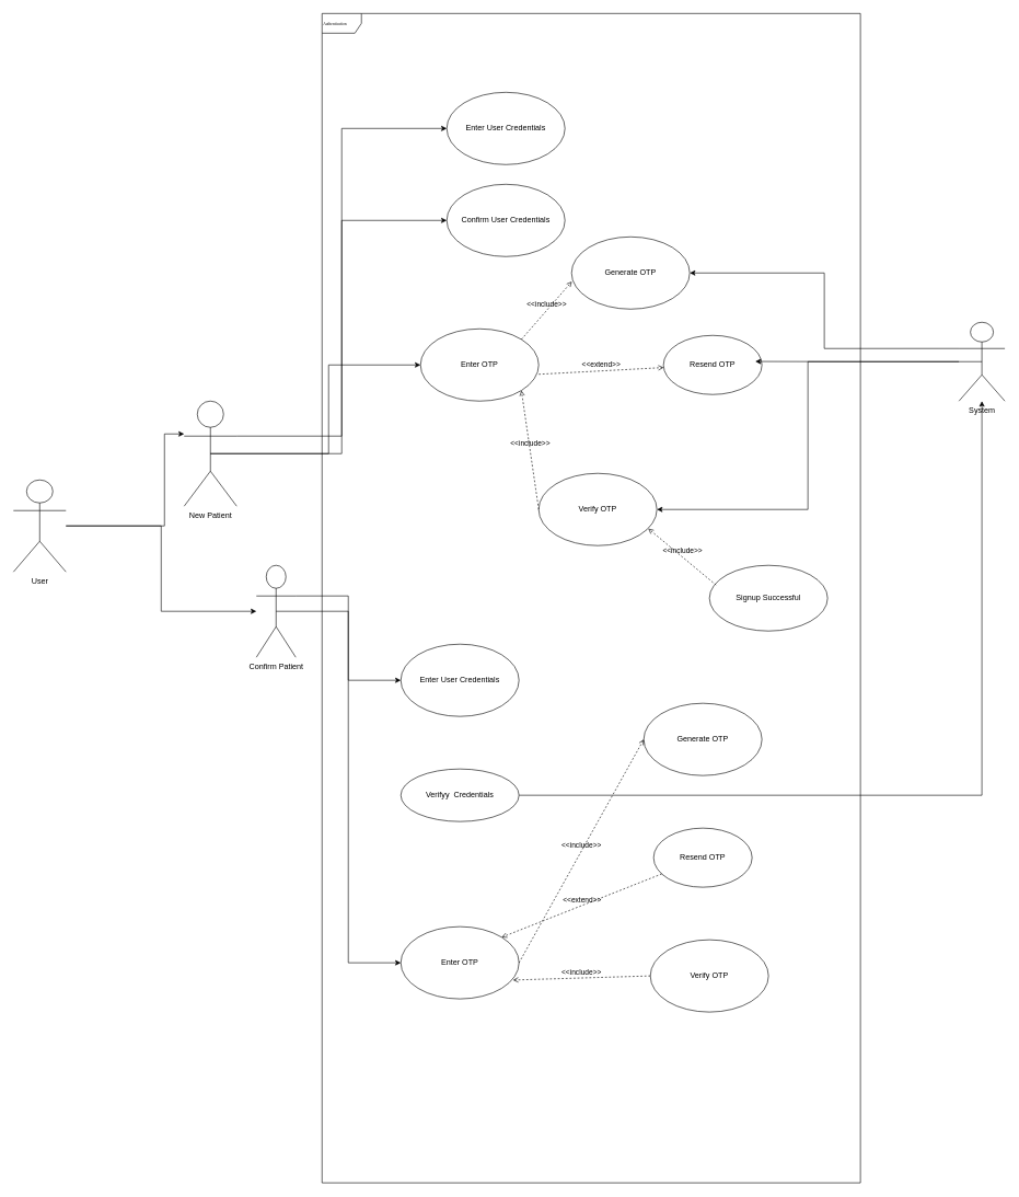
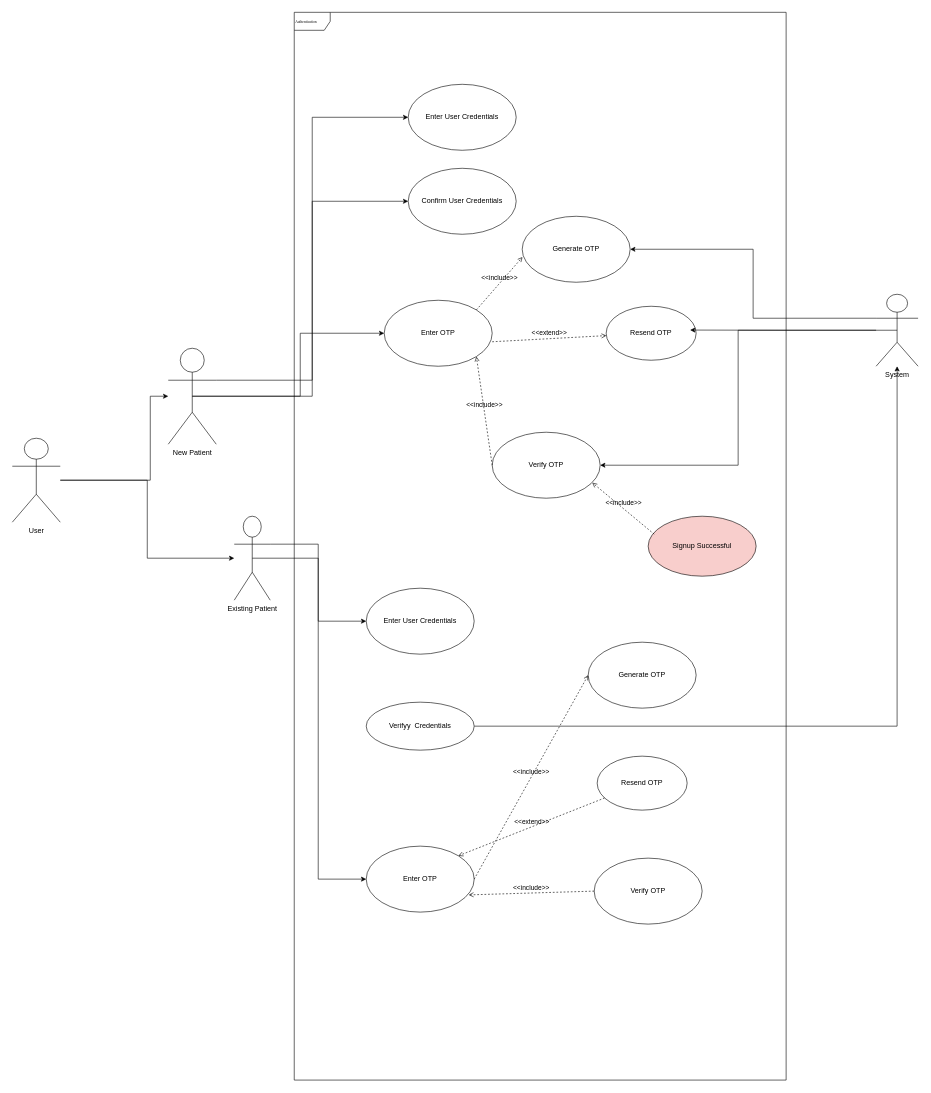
  <mxCell id="0" />
  <mxCell id="1" parent="0" />
  <mxCell id="2" value="&lt;font style=&quot;font-size: 6px;&quot;&gt;Authentication&lt;/font&gt;" style="shape=umlFrame;whiteSpace=wrap;html=1;rounded=0;shadow=0;comic=0;labelBackgroundColor=none;strokeWidth=1;fontFamily=Verdana;fontSize=10;align=left;" parent="1" vertex="1"><mxGeometry x="490" y="20" width="820" height="1780" as="geometry" /></mxCell>
  <mxCell id="3" value="" style="edgeStyle=orthogonalEdgeStyle;rounded=0;orthogonalLoop=1;jettySize=auto;html=1;" edge="1" parent="1" source="5" target="12"><mxGeometry relative="1" as="geometry"><Array as="points"><mxPoint x="250" y="800" /><mxPoint x="250" y="660" /></Array></mxGeometry></mxCell>
  <mxCell id="4" value="" style="edgeStyle=orthogonalEdgeStyle;rounded=0;orthogonalLoop=1;jettySize=auto;html=1;" edge="1" parent="1" source="5" target="15"><mxGeometry relative="1" as="geometry" /></mxCell>
  <mxCell id="5" value="User" style="shape=umlActor;verticalLabelPosition=bottom;verticalAlign=top;html=1;outlineConnect=0;" vertex="1" parent="1"><mxGeometry x="20" y="730" width="80" height="140" as="geometry" /></mxCell>
  <mxCell id="6" style="edgeStyle=orthogonalEdgeStyle;rounded=0;orthogonalLoop=1;jettySize=auto;html=1;exitX=0;exitY=0.333;exitDx=0;exitDy=0;exitPerimeter=0;entryX=1;entryY=0.5;entryDx=0;entryDy=0;" edge="1" parent="1" source="8" target="18"><mxGeometry relative="1" as="geometry" /></mxCell>
  <mxCell id="7" style="edgeStyle=orthogonalEdgeStyle;rounded=0;orthogonalLoop=1;jettySize=auto;html=1;entryX=1;entryY=0.5;entryDx=0;entryDy=0;" edge="1" parent="1" source="8" target="20"><mxGeometry relative="1" as="geometry" /></mxCell>
  <mxCell id="8" value="System" style="shape=umlActor;verticalLabelPosition=bottom;verticalAlign=top;html=1;outlineConnect=0;" vertex="1" parent="1"><mxGeometry x="1460" y="490" width="70" height="120" as="geometry" /></mxCell>
  <mxCell id="9" style="edgeStyle=orthogonalEdgeStyle;rounded=0;orthogonalLoop=1;jettySize=auto;html=1;exitX=1;exitY=0.333;exitDx=0;exitDy=0;exitPerimeter=0;entryX=0;entryY=0.5;entryDx=0;entryDy=0;" edge="1" parent="1" source="12" target="16"><mxGeometry relative="1" as="geometry" /></mxCell>
  <mxCell id="10" style="edgeStyle=orthogonalEdgeStyle;rounded=0;orthogonalLoop=1;jettySize=auto;html=1;exitX=0.5;exitY=0.5;exitDx=0;exitDy=0;exitPerimeter=0;entryX=0;entryY=0.5;entryDx=0;entryDy=0;" edge="1" parent="1" source="12" target="17"><mxGeometry relative="1" as="geometry" /></mxCell>
  <mxCell id="11" style="edgeStyle=orthogonalEdgeStyle;rounded=0;orthogonalLoop=1;jettySize=auto;html=1;exitX=0.5;exitY=0.5;exitDx=0;exitDy=0;exitPerimeter=0;" edge="1" parent="1" source="12" target="19"><mxGeometry relative="1" as="geometry" /></mxCell>
- <mxCell id="12" value="New Patient" style="shape=umlActor;verticalLabelPosition=bottom;verticalAlign=top;html=1;outlineConnect=0;" vertex="1" parent="1"><mxGeometry x="280" y="610" width="80" height="160" as="geometry" /></mxCell>
+ <mxCell id="12" value="New Patient" style="shape=umlActor;verticalLabelPosition=bottom;verticalAlign=top;html=1;outlineConnect=0;" vertex="1" parent="1"><mxGeometry x="280" y="580" width="80" height="160" as="geometry" /></mxCell>
  <mxCell id="13" style="edgeStyle=orthogonalEdgeStyle;rounded=0;orthogonalLoop=1;jettySize=auto;html=1;exitX=1;exitY=0.333;exitDx=0;exitDy=0;exitPerimeter=0;" edge="1" parent="1" source="15" target="26"><mxGeometry relative="1" as="geometry" /></mxCell>
  <mxCell id="14" style="edgeStyle=orthogonalEdgeStyle;rounded=0;orthogonalLoop=1;jettySize=auto;html=1;exitX=0.5;exitY=0.5;exitDx=0;exitDy=0;exitPerimeter=0;entryX=0;entryY=0.5;entryDx=0;entryDy=0;" edge="1" parent="1" source="15" target="30"><mxGeometry relative="1" as="geometry" /></mxCell>
- <mxCell id="15" value="Confirm Patient" style="shape=umlActor;verticalLabelPosition=bottom;verticalAlign=top;html=1;outlineConnect=0;" vertex="1" parent="1"><mxGeometry x="390" y="860" width="60" height="140" as="geometry" /></mxCell>
+ <mxCell id="15" value="Existing Patient" style="shape=umlActor;verticalLabelPosition=bottom;verticalAlign=top;html=1;outlineConnect=0;" vertex="1" parent="1"><mxGeometry x="390" y="860" width="60" height="140" as="geometry" /></mxCell>
  <mxCell id="16" value="Enter User Credentials" style="ellipse;whiteSpace=wrap;html=1;" vertex="1" parent="1"><mxGeometry x="680" y="140" width="180" height="110" as="geometry" /></mxCell>
  <mxCell id="17" value="Confirm User Credentials" style="ellipse;whiteSpace=wrap;html=1;" vertex="1" parent="1"><mxGeometry x="680" y="280" width="180" height="110" as="geometry" /></mxCell>
  <mxCell id="18" value="Generate OTP&lt;span style=&quot;color: rgba(0, 0, 0, 0); font-family: monospace; font-size: 0px; text-align: start; text-wrap: nowrap;&quot;&gt;%3CmxGraphModel%3E%3Croot%3E%3CmxCell%20id%3D%220%22%2F%3E%3CmxCell%20id%3D%221%22%20parent%3D%220%22%2F%3E%3CmxCell%20id%3D%222%22%20value%3D%22Confirm%20Your%20Credentials%22%20style%3D%22ellipse%3BwhiteSpace%3Dwrap%3Bhtml%3D1%3B%22%20vertex%3D%221%22%20parent%3D%221%22%3E%3CmxGeometry%20x%3D%221510%22%20y%3D%22410%22%20width%3D%22180%22%20height%3D%22110%22%20as%3D%22geometry%22%2F%3E%3C%2FmxCell%3E%3C%2Froot%3E%3C%2FmxGraphModel%3E&lt;/span&gt;" style="ellipse;whiteSpace=wrap;html=1;" vertex="1" parent="1"><mxGeometry x="870" y="360" width="180" height="110" as="geometry" /></mxCell>
  <mxCell id="19" value="Enter OTP" style="ellipse;whiteSpace=wrap;html=1;" vertex="1" parent="1"><mxGeometry x="640" y="500" width="180" height="110" as="geometry" /></mxCell>
  <mxCell id="20" value="Verify OTP" style="ellipse;whiteSpace=wrap;html=1;" vertex="1" parent="1"><mxGeometry x="820" y="720" width="180" height="110" as="geometry" /></mxCell>
  <mxCell id="21" value="Resend OTP" style="ellipse;whiteSpace=wrap;html=1;" vertex="1" parent="1"><mxGeometry x="1010" y="510" width="150" height="90" as="geometry" /></mxCell>
  <mxCell id="22" value="&amp;lt;&amp;lt;include&amp;gt;&amp;gt;" style="html=1;verticalAlign=bottom;labelBackgroundColor=none;endArrow=open;endFill=0;dashed=1;rounded=0;exitX=1;exitY=0;exitDx=0;exitDy=0;entryX=0.003;entryY=0.618;entryDx=0;entryDy=0;entryPerimeter=0;" edge="1" parent="1" source="19" target="18"><mxGeometry width="160" relative="1" as="geometry"><mxPoint x="690" y="710" as="sourcePoint" /><mxPoint x="850" y="710" as="targetPoint" /></mxGeometry></mxCell>
  <mxCell id="23" value="&amp;lt;&amp;lt;include&amp;gt;&amp;gt;" style="html=1;verticalAlign=bottom;labelBackgroundColor=none;endArrow=open;endFill=0;dashed=1;rounded=0;exitX=0;exitY=0.5;exitDx=0;exitDy=0;entryX=1;entryY=1;entryDx=0;entryDy=0;" edge="1" parent="1" source="20" target="19"><mxGeometry width="160" relative="1" as="geometry"><mxPoint x="690" y="710" as="sourcePoint" /><mxPoint x="850" y="710" as="targetPoint" /></mxGeometry></mxCell>
  <mxCell id="24" value="&amp;lt;&amp;lt;extend&amp;gt;&amp;gt;" style="html=1;verticalAlign=bottom;labelBackgroundColor=none;endArrow=open;endFill=0;dashed=1;rounded=0;exitX=1;exitY=0.629;exitDx=0;exitDy=0;exitPerimeter=0;" edge="1" parent="1" source="19" target="21"><mxGeometry width="160" relative="1" as="geometry"><mxPoint x="690" y="710" as="sourcePoint" /><mxPoint x="850" y="710" as="targetPoint" /></mxGeometry></mxCell>
  <mxCell id="25" style="edgeStyle=orthogonalEdgeStyle;rounded=0;orthogonalLoop=1;jettySize=auto;html=1;exitX=0.5;exitY=0.5;exitDx=0;exitDy=0;exitPerimeter=0;entryX=0.933;entryY=0.441;entryDx=0;entryDy=0;entryPerimeter=0;" edge="1" parent="1" source="8" target="21"><mxGeometry relative="1" as="geometry" /></mxCell>
  <mxCell id="26" value="Enter User Credentials" style="ellipse;whiteSpace=wrap;html=1;" vertex="1" parent="1"><mxGeometry x="610" y="980" width="180" height="110" as="geometry" /></mxCell>
  <mxCell id="27" style="edgeStyle=orthogonalEdgeStyle;rounded=0;orthogonalLoop=1;jettySize=auto;html=1;exitX=1;exitY=0.5;exitDx=0;exitDy=0;" edge="1" parent="1" source="28" target="8"><mxGeometry relative="1" as="geometry" /></mxCell>
  <mxCell id="28" value="Verifyy&amp;nbsp; Credentials" style="ellipse;whiteSpace=wrap;html=1;" vertex="1" parent="1"><mxGeometry x="610" y="1170" width="180" height="80" as="geometry" /></mxCell>
  <mxCell id="29" value="Generate OTP&lt;span style=&quot;color: rgba(0, 0, 0, 0); font-family: monospace; font-size: 0px; text-align: start; text-wrap: nowrap;&quot;&gt;%3CmxGraphModel%3E%3Croot%3E%3CmxCell%20id%3D%220%22%2F%3E%3CmxCell%20id%3D%221%22%20parent%3D%220%22%2F%3E%3CmxCell%20id%3D%222%22%20value%3D%22Confirm%20Your%20Credentials%22%20style%3D%22ellipse%3BwhiteSpace%3Dwrap%3Bhtml%3D1%3B%22%20vertex%3D%221%22%20parent%3D%221%22%3E%3CmxGeometry%20x%3D%221510%22%20y%3D%22410%22%20width%3D%22180%22%20height%3D%22110%22%20as%3D%22geometry%22%2F%3E%3C%2FmxCell%3E%3C%2Froot%3E%3C%2FmxGraphModel%3E&lt;/span&gt;" style="ellipse;whiteSpace=wrap;html=1;" vertex="1" parent="1"><mxGeometry x="980" y="1070" width="180" height="110" as="geometry" /></mxCell>
  <mxCell id="30" value="Enter OTP" style="ellipse;whiteSpace=wrap;html=1;" vertex="1" parent="1"><mxGeometry x="610" y="1410" width="180" height="110" as="geometry" /></mxCell>
  <mxCell id="31" value="Verify OTP" style="ellipse;whiteSpace=wrap;html=1;" vertex="1" parent="1"><mxGeometry x="990" y="1430" width="180" height="110" as="geometry" /></mxCell>
  <mxCell id="32" value="Resend OTP" style="ellipse;whiteSpace=wrap;html=1;" vertex="1" parent="1"><mxGeometry x="995" y="1260" width="150" height="90" as="geometry" /></mxCell>
- <mxCell id="33" value="Signup Successful" style="ellipse;whiteSpace=wrap;html=1;" vertex="1" parent="1"><mxGeometry x="1080" y="860" width="180" height="100" as="geometry" /></mxCell>
+ <mxCell id="33" value="Signup Successful" style="ellipse;whiteSpace=wrap;html=1;fillColor=#f8cecc;" vertex="1" parent="1"><mxGeometry x="1080" y="860" width="180" height="100" as="geometry" /></mxCell>
  <mxCell id="34" value="&amp;lt;&amp;lt;include&amp;gt;&amp;gt;" style="html=1;verticalAlign=bottom;labelBackgroundColor=none;endArrow=open;endFill=0;dashed=1;rounded=0;exitX=1;exitY=0.5;exitDx=0;exitDy=0;entryX=0;entryY=0.5;entryDx=0;entryDy=0;" edge="1" parent="1" source="30" target="29"><mxGeometry width="160" relative="1" as="geometry"><mxPoint x="440" y="670" as="sourcePoint" /><mxPoint x="600" y="670" as="targetPoint" /></mxGeometry></mxCell>
  <mxCell id="35" value="&amp;lt;&amp;lt;include&amp;gt;&amp;gt;" style="html=1;verticalAlign=bottom;labelBackgroundColor=none;endArrow=open;endFill=0;dashed=1;rounded=0;exitX=0;exitY=0.5;exitDx=0;exitDy=0;entryX=0.949;entryY=0.739;entryDx=0;entryDy=0;entryPerimeter=0;" edge="1" parent="1" source="31" target="30"><mxGeometry width="160" relative="1" as="geometry"><mxPoint x="440" y="1240" as="sourcePoint" /><mxPoint x="600" y="1240" as="targetPoint" /></mxGeometry></mxCell>
  <mxCell id="36" value="&amp;lt;&amp;lt;extend&amp;gt;&amp;gt;" style="html=1;verticalAlign=bottom;labelBackgroundColor=none;endArrow=open;endFill=0;dashed=1;rounded=0;entryX=1;entryY=0;entryDx=0;entryDy=0;" edge="1" parent="1" source="32" target="30"><mxGeometry width="160" relative="1" as="geometry"><mxPoint x="440" y="1130" as="sourcePoint" /><mxPoint x="600" y="1130" as="targetPoint" /></mxGeometry></mxCell>
  <mxCell id="37" value="&amp;lt;&amp;lt;include&amp;gt;&amp;gt;" style="html=1;verticalAlign=bottom;labelBackgroundColor=none;endArrow=open;endFill=0;dashed=1;rounded=0;entryX=0.927;entryY=0.765;entryDx=0;entryDy=0;entryPerimeter=0;exitX=0.056;exitY=0.3;exitDx=0;exitDy=0;exitPerimeter=0;" edge="1" parent="1" source="33" target="20"><mxGeometry width="160" relative="1" as="geometry"><mxPoint x="860" y="880" as="sourcePoint" /><mxPoint x="1020" y="880" as="targetPoint" /></mxGeometry></mxCell>
